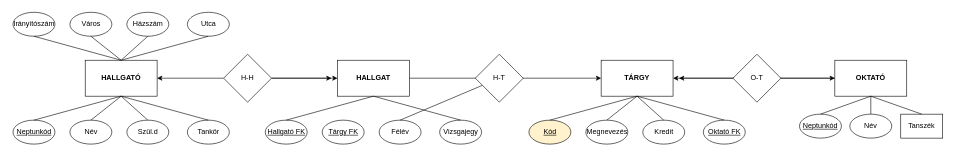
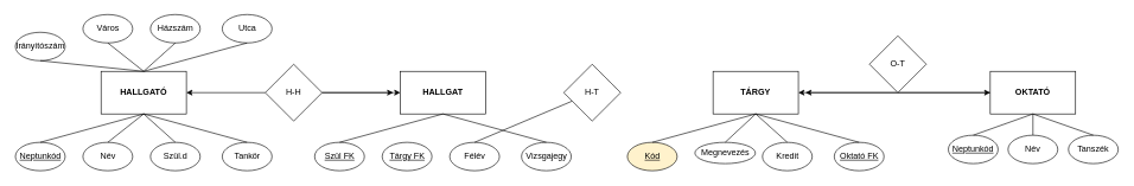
  <mxCell id="0" />
  <mxCell id="1" parent="0" />
  <mxCell id="2" value="&lt;b&gt;HALLGATÓ&lt;/b&gt;" style="rounded=0;whiteSpace=wrap;html=1;" parent="1" vertex="1"><mxGeometry x="141" y="100" width="120" height="60" as="geometry" /></mxCell>
  <mxCell id="3" style="edgeStyle=orthogonalEdgeStyle;rounded=0;orthogonalLoop=1;jettySize=auto;html=1;entryX=1;entryY=0.5;entryDx=0;entryDy=0;" parent="1" source="45" target="2" edge="1"><mxGeometry relative="1" as="geometry" /></mxCell>
- <mxCell id="4" style="edgeStyle=orthogonalEdgeStyle;rounded=0;orthogonalLoop=1;jettySize=auto;html=1;" parent="1" source="5" target="6" edge="1"><mxGeometry relative="1" as="geometry" /></mxCell>
  <mxCell id="5" value="&lt;b&gt;HALLGAT&lt;/b&gt;" style="rounded=0;whiteSpace=wrap;html=1;" parent="1" vertex="1"><mxGeometry x="562" y="100" width="120" height="60" as="geometry" /></mxCell>
  <mxCell id="6" value="&lt;b&gt;TÁRGY&lt;/b&gt;" style="rounded=0;whiteSpace=wrap;html=1;" parent="1" vertex="1"><mxGeometry x="1002" y="100" width="120" height="60" as="geometry" /></mxCell>
  <mxCell id="7" value="&lt;b&gt;OKTATÓ&lt;/b&gt;" style="rounded=0;whiteSpace=wrap;html=1;" parent="1" vertex="1"><mxGeometry x="1392" y="100" width="120" height="60" as="geometry" /></mxCell>
  <mxCell id="8" value="&lt;u&gt;Neptunkód&lt;/u&gt;" style="ellipse;whiteSpace=wrap;html=1;" parent="1" vertex="1"><mxGeometry x="20.5" y="200" width="70" height="40" as="geometry" /></mxCell>
  <mxCell id="9" value="Név" style="ellipse;whiteSpace=wrap;html=1;" parent="1" vertex="1"><mxGeometry x="115.5" y="200" width="70" height="40" as="geometry" /></mxCell>
  <mxCell id="10" value="Szül.d" style="ellipse;whiteSpace=wrap;html=1;" parent="1" vertex="1"><mxGeometry x="210.5" y="200" width="70" height="40" as="geometry" /></mxCell>
  <mxCell id="11" value="Tankör" style="ellipse;whiteSpace=wrap;html=1;" parent="1" vertex="1"><mxGeometry x="311.5" y="200" width="70" height="40" as="geometry" /></mxCell>
  <mxCell id="12" value="" style="endArrow=none;html=1;rounded=0;entryX=0.5;entryY=1;entryDx=0;entryDy=0;exitX=0.5;exitY=0;exitDx=0;exitDy=0;" parent="1" source="8" target="2" edge="1"><mxGeometry width="50" height="50" relative="1" as="geometry"><mxPoint x="152" y="305" as="sourcePoint" /><mxPoint x="202" y="255" as="targetPoint" /></mxGeometry></mxCell>
- <mxCell id="13" value="Irányítószám" style="ellipse;whiteSpace=wrap;html=1;" parent="1" vertex="1"><mxGeometry x="20.5" y="20" width="70" height="40" as="geometry" /></mxCell>
+ <mxCell id="13" value="Irányítószám" style="ellipse;whiteSpace=wrap;html=1;" parent="1" vertex="1"><mxGeometry x="20.5" y="45" width="70" height="40" as="geometry" /></mxCell>
  <mxCell id="14" value="Város" style="ellipse;whiteSpace=wrap;html=1;" parent="1" vertex="1"><mxGeometry x="115.5" y="20" width="70" height="40" as="geometry" /></mxCell>
  <mxCell id="15" value="Utca" style="ellipse;whiteSpace=wrap;html=1;" parent="1" vertex="1"><mxGeometry x="311.5" y="20" width="70" height="40" as="geometry" /></mxCell>
  <mxCell id="16" value="" style="endArrow=none;html=1;rounded=0;entryX=0.5;entryY=1;entryDx=0;entryDy=0;exitX=0.5;exitY=0;exitDx=0;exitDy=0;" parent="1" source="9" target="2" edge="1"><mxGeometry width="50" height="50" relative="1" as="geometry"><mxPoint x="66" y="210" as="sourcePoint" /><mxPoint x="211" y="170" as="targetPoint" /></mxGeometry></mxCell>
  <mxCell id="17" value="" style="endArrow=none;html=1;rounded=0;entryX=0.5;entryY=1;entryDx=0;entryDy=0;exitX=0.5;exitY=0;exitDx=0;exitDy=0;" parent="1" source="10" target="2" edge="1"><mxGeometry width="50" height="50" relative="1" as="geometry"><mxPoint x="161" y="210" as="sourcePoint" /><mxPoint x="211" y="170" as="targetPoint" /></mxGeometry></mxCell>
  <mxCell id="18" value="" style="endArrow=none;html=1;rounded=0;entryX=0.5;entryY=1;entryDx=0;entryDy=0;exitX=0.5;exitY=0;exitDx=0;exitDy=0;" parent="1" source="11" target="2" edge="1"><mxGeometry width="50" height="50" relative="1" as="geometry"><mxPoint x="256" y="210" as="sourcePoint" /><mxPoint x="211" y="170" as="targetPoint" /></mxGeometry></mxCell>
  <mxCell id="19" value="Házszám" style="ellipse;whiteSpace=wrap;html=1;" parent="1" vertex="1"><mxGeometry x="210.5" y="20" width="70" height="40" as="geometry" /></mxCell>
  <mxCell id="20" value="" style="endArrow=none;html=1;rounded=0;entryX=0.5;entryY=1;entryDx=0;entryDy=0;exitX=0.5;exitY=0;exitDx=0;exitDy=0;" parent="1" source="2" target="13" edge="1"><mxGeometry width="50" height="50" relative="1" as="geometry"><mxPoint x="412" y="90" as="sourcePoint" /><mxPoint x="462" y="40" as="targetPoint" /></mxGeometry></mxCell>
  <mxCell id="21" value="" style="endArrow=none;html=1;rounded=0;entryX=0.5;entryY=1;entryDx=0;entryDy=0;exitX=0.5;exitY=0;exitDx=0;exitDy=0;" parent="1" source="2" target="14" edge="1"><mxGeometry width="50" height="50" relative="1" as="geometry"><mxPoint x="202" y="100" as="sourcePoint" /><mxPoint x="66" y="70" as="targetPoint" /></mxGeometry></mxCell>
  <mxCell id="22" value="" style="endArrow=none;html=1;rounded=0;entryX=0.5;entryY=1;entryDx=0;entryDy=0;exitX=0.5;exitY=0;exitDx=0;exitDy=0;" parent="1" source="2" target="19" edge="1"><mxGeometry width="50" height="50" relative="1" as="geometry"><mxPoint x="221" y="120" as="sourcePoint" /><mxPoint x="76" y="80" as="targetPoint" /></mxGeometry></mxCell>
  <mxCell id="23" value="" style="endArrow=none;html=1;rounded=0;entryX=0.5;entryY=1;entryDx=0;entryDy=0;exitX=0.5;exitY=0;exitDx=0;exitDy=0;" parent="1" source="2" target="15" edge="1"><mxGeometry width="50" height="50" relative="1" as="geometry"><mxPoint x="419" y="120" as="sourcePoint" /><mxPoint x="274" y="80" as="targetPoint" /></mxGeometry></mxCell>
- <mxCell id="24" value="&lt;u&gt;Hallgató FK&lt;/u&gt;" style="ellipse;whiteSpace=wrap;html=1;" parent="1" vertex="1"><mxGeometry x="441.5" y="200" width="70" height="40" as="geometry" /></mxCell>
+ <mxCell id="24" value="&lt;u&gt;Szül FK&lt;/u&gt;" style="ellipse;whiteSpace=wrap;html=1;" parent="1" vertex="1"><mxGeometry x="441.5" y="200" width="70" height="40" as="geometry" /></mxCell>
  <mxCell id="25" value="&lt;u&gt;Tárgy FK&lt;/u&gt;" style="ellipse;whiteSpace=wrap;html=1;" parent="1" vertex="1"><mxGeometry x="536.5" y="200" width="70" height="40" as="geometry" /></mxCell>
  <mxCell id="26" value="Félév" style="ellipse;whiteSpace=wrap;html=1;" parent="1" vertex="1"><mxGeometry x="631.5" y="200" width="70" height="40" as="geometry" /></mxCell>
  <mxCell id="27" value="Vizsgajegy" style="ellipse;whiteSpace=wrap;html=1;" parent="1" vertex="1"><mxGeometry x="732.5" y="200" width="70" height="40" as="geometry" /></mxCell>
  <mxCell id="28" value="" style="endArrow=none;html=1;rounded=0;entryX=0.5;entryY=1;entryDx=0;entryDy=0;exitX=0.5;exitY=0;exitDx=0;exitDy=0;" parent="1" source="24" target="5" edge="1"><mxGeometry width="50" height="50" relative="1" as="geometry"><mxPoint x="573" y="305" as="sourcePoint" /><mxPoint x="622" y="160" as="targetPoint" /></mxGeometry></mxCell>
  <mxCell id="29" value="" style="endArrow=none;html=1;rounded=0;exitX=0.5;exitY=0;exitDx=0;exitDy=0;" parent="1" source="26" target="51" edge="1"><mxGeometry width="50" height="50" relative="1" as="geometry"><mxPoint x="582" y="210" as="sourcePoint" /><mxPoint x="622" y="180" as="targetPoint" /></mxGeometry></mxCell>
  <mxCell id="30" value="" style="endArrow=none;html=1;rounded=0;exitX=0.5;exitY=0;exitDx=0;exitDy=0;entryX=0.5;entryY=1;entryDx=0;entryDy=0;" parent="1" source="27" target="5" edge="1"><mxGeometry width="50" height="50" relative="1" as="geometry"><mxPoint x="677" y="210" as="sourcePoint" /><mxPoint x="622" y="170" as="targetPoint" /></mxGeometry></mxCell>
  <mxCell id="31" value="&lt;u&gt;Kód&lt;/u&gt;" style="ellipse;whiteSpace=wrap;html=1;fillColor=#fff2cc;" parent="1" vertex="1"><mxGeometry x="881.5" y="200" width="70" height="40" as="geometry" /></mxCell>
- <mxCell id="32" value="Megnevezés" style="ellipse;whiteSpace=wrap;html=1;" parent="1" vertex="1"><mxGeometry x="976.5" y="200" width="70" height="40" as="geometry" /></mxCell>
+ <mxCell id="32" value="Megnevezés" style="ellipse;whiteSpace=wrap;html=1;" parent="1" vertex="1"><mxGeometry x="976.5" y="200" width="85" height="30" as="geometry" /></mxCell>
  <mxCell id="33" value="Kredit" style="ellipse;whiteSpace=wrap;html=1;" parent="1" vertex="1"><mxGeometry x="1071.5" y="200" width="70" height="40" as="geometry" /></mxCell>
  <mxCell id="34" value="&lt;u&gt;Oktató FK&lt;/u&gt;" style="ellipse;whiteSpace=wrap;html=1;" parent="1" vertex="1"><mxGeometry x="1172.5" y="200" width="70" height="40" as="geometry" /></mxCell>
  <mxCell id="35" value="" style="endArrow=none;html=1;rounded=0;entryX=0.5;entryY=1;entryDx=0;entryDy=0;exitX=0.5;exitY=0;exitDx=0;exitDy=0;" parent="1" source="31" target="6" edge="1"><mxGeometry width="50" height="50" relative="1" as="geometry"><mxPoint x="922" y="240" as="sourcePoint" /><mxPoint x="972" y="190" as="targetPoint" /></mxGeometry></mxCell>
  <mxCell id="36" value="" style="endArrow=none;html=1;rounded=0;entryX=0.5;entryY=1;entryDx=0;entryDy=0;exitX=0.5;exitY=0;exitDx=0;exitDy=0;" parent="1" source="32" target="6" edge="1"><mxGeometry width="50" height="50" relative="1" as="geometry"><mxPoint x="1042" y="230" as="sourcePoint" /><mxPoint x="1092" y="180" as="targetPoint" /></mxGeometry></mxCell>
  <mxCell id="37" value="" style="endArrow=none;html=1;rounded=0;entryX=0.5;entryY=1;entryDx=0;entryDy=0;exitX=0.5;exitY=0;exitDx=0;exitDy=0;" parent="1" source="33" target="6" edge="1"><mxGeometry width="50" height="50" relative="1" as="geometry"><mxPoint x="1042" y="230" as="sourcePoint" /><mxPoint x="1092" y="180" as="targetPoint" /></mxGeometry></mxCell>
  <mxCell id="38" value="" style="endArrow=none;html=1;rounded=0;entryX=0.5;entryY=1;entryDx=0;entryDy=0;exitX=0.5;exitY=0;exitDx=0;exitDy=0;" parent="1" source="34" target="6" edge="1"><mxGeometry width="50" height="50" relative="1" as="geometry"><mxPoint x="1042" y="230" as="sourcePoint" /><mxPoint x="1092" y="180" as="targetPoint" /></mxGeometry></mxCell>
  <mxCell id="39" value="&lt;u&gt;Neptunkód&lt;/u&gt;" style="ellipse;whiteSpace=wrap;html=1;" parent="1" vertex="1"><mxGeometry x="1333" y="190" width="70" height="40" as="geometry" /></mxCell>
  <mxCell id="40" value="Név" style="ellipse;whiteSpace=wrap;html=1;" parent="1" vertex="1"><mxGeometry x="1417" y="190" width="70" height="40" as="geometry" /></mxCell>
- <mxCell id="41" value="Tanszék" style="whiteSpace=wrap;html=1;rounded=0;" parent="1" vertex="1"><mxGeometry x="1502" y="190" width="70" height="40" as="geometry" /></mxCell>
+ <mxCell id="41" value="Tanszék" style="ellipse;whiteSpace=wrap;html=1;" parent="1" vertex="1"><mxGeometry x="1502" y="190" width="70" height="40" as="geometry" /></mxCell>
  <mxCell id="42" value="" style="endArrow=none;html=1;rounded=0;entryX=0.5;entryY=1;entryDx=0;entryDy=0;exitX=0.5;exitY=0;exitDx=0;exitDy=0;" parent="1" source="39" target="7" edge="1"><mxGeometry width="50" height="50" relative="1" as="geometry"><mxPoint x="1212" y="200" as="sourcePoint" /><mxPoint x="1262" y="150" as="targetPoint" /></mxGeometry></mxCell>
  <mxCell id="43" value="" style="endArrow=none;html=1;rounded=0;entryX=0.5;entryY=1;entryDx=0;entryDy=0;exitX=0.5;exitY=0;exitDx=0;exitDy=0;" parent="1" source="40" target="7" edge="1"><mxGeometry width="50" height="50" relative="1" as="geometry"><mxPoint x="1452" y="200" as="sourcePoint" /><mxPoint x="1502" y="150" as="targetPoint" /></mxGeometry></mxCell>
  <mxCell id="44" value="" style="endArrow=none;html=1;rounded=0;exitX=0.5;exitY=0;exitDx=0;exitDy=0;entryX=0.5;entryY=1;entryDx=0;entryDy=0;" parent="1" source="41" target="7" edge="1"><mxGeometry width="50" height="50" relative="1" as="geometry"><mxPoint x="1452" y="200" as="sourcePoint" /><mxPoint x="1502" y="150" as="targetPoint" /></mxGeometry></mxCell>
  <mxCell id="45" value="H-H" style="rhombus;whiteSpace=wrap;html=1;" parent="1" vertex="1"><mxGeometry x="372" y="90" width="80" height="80" as="geometry" /></mxCell>
  <mxCell id="46" value="" style="endArrow=classic;html=1;rounded=0;exitX=1;exitY=0.5;exitDx=0;exitDy=0;entryX=0;entryY=0.5;entryDx=0;entryDy=0;" edge="1" parent="1" source="45" target="5"><mxGeometry width="50" height="50" relative="1" as="geometry"><mxPoint x="542" y="170" as="sourcePoint" /><mxPoint x="592" y="120" as="targetPoint" /></mxGeometry></mxCell>
  <mxCell id="47" value="" style="endArrow=classic;html=1;rounded=0;exitX=1;exitY=0.5;exitDx=0;exitDy=0;" edge="1" parent="1" source="45"><mxGeometry width="50" height="50" relative="1" as="geometry"><mxPoint x="542" y="170" as="sourcePoint" /><mxPoint x="552" y="130" as="targetPoint" /></mxGeometry></mxCell>
  <mxCell id="48" value="" style="endArrow=classic;startArrow=classic;html=1;rounded=0;entryX=0;entryY=0.5;entryDx=0;entryDy=0;exitX=1;exitY=0.5;exitDx=0;exitDy=0;" edge="1" parent="1" source="6" target="7"><mxGeometry width="50" height="50" relative="1" as="geometry"><mxPoint x="1142" y="170" as="sourcePoint" /><mxPoint x="1192" y="120" as="targetPoint" /></mxGeometry></mxCell>
  <mxCell id="49" value="" style="endArrow=classic;html=1;rounded=0;exitX=0;exitY=0.5;exitDx=0;exitDy=0;" edge="1" parent="1" source="7"><mxGeometry width="50" height="50" relative="1" as="geometry"><mxPoint x="1142" y="170" as="sourcePoint" /><mxPoint x="1132" y="130" as="targetPoint" /></mxGeometry></mxCell>
- <mxCell id="50" value="O-T" style="rhombus;whiteSpace=wrap;html=1;" vertex="1" parent="1"><mxGeometry x="1222" y="90" width="80" height="80" as="geometry" /></mxCell>
+ <mxCell id="50" value="O-T" style="rhombus;whiteSpace=wrap;html=1;" vertex="1" parent="1"><mxGeometry x="1222" y="50" width="80" height="80" as="geometry" /></mxCell>
  <mxCell id="51" value="H-T" style="rhombus;whiteSpace=wrap;html=1;" vertex="1" parent="1"><mxGeometry x="792" y="90" width="80" height="80" as="geometry" /></mxCell>
